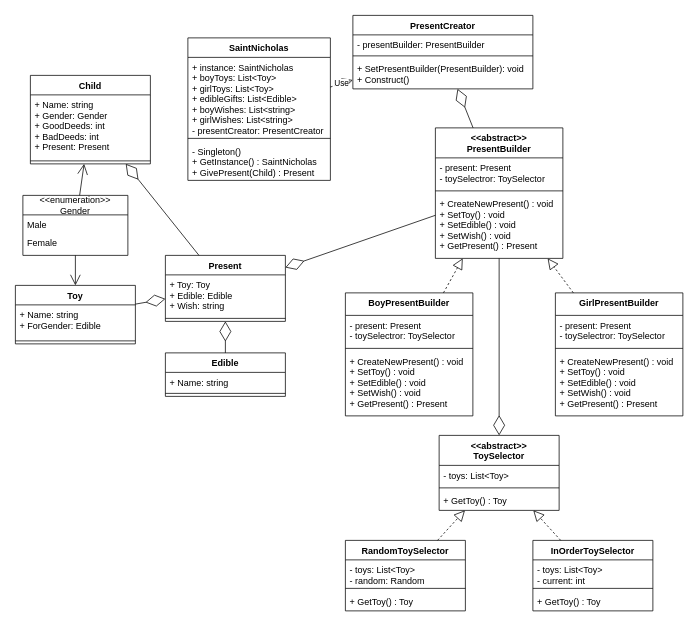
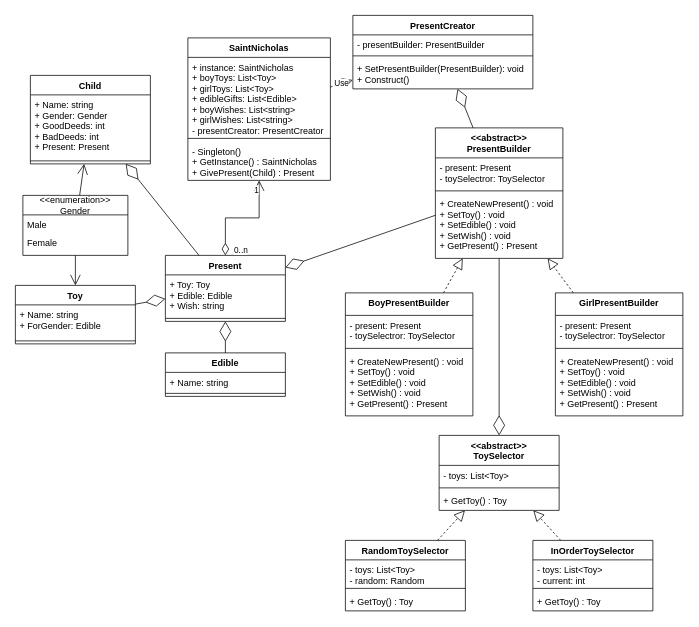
  <mxCell id="0" />
  <mxCell id="1" parent="0" />
  <mxCell id="2" value="SaintNicholas" style="swimlane;fontStyle=1;align=center;verticalAlign=top;childLayout=stackLayout;horizontal=1;startSize=26;horizontalStack=0;resizeParent=1;resizeParentMax=0;resizeLast=0;collapsible=1;marginBottom=0;" vertex="1" parent="1"><mxGeometry x="250" y="50" width="190" height="190" as="geometry" /></mxCell>
  <mxCell id="3" value="+ instance: SaintNicholas&#10;+ boyToys: List&lt;Toy&gt;&#10;+ girlToys: List&lt;Toy&gt;&#10;+ edibleGifts: List&lt;Edible&gt;&#10;+ boyWishes: List&lt;string&gt;&#10;+ girlWishes: List&lt;string&gt;&#10;- presentCreator: PresentCreator" style="text;strokeColor=none;fillColor=none;align=left;verticalAlign=top;spacingLeft=4;spacingRight=4;overflow=hidden;rotatable=0;points=[[0,0.5],[1,0.5]];portConstraint=eastwest;" vertex="1" parent="2"><mxGeometry y="26" width="190" height="104" as="geometry" /></mxCell>
  <mxCell id="4" value="" style="line;strokeWidth=1;fillColor=none;align=left;verticalAlign=middle;spacingTop=-1;spacingLeft=3;spacingRight=3;rotatable=0;labelPosition=right;points=[];portConstraint=eastwest;" vertex="1" parent="2"><mxGeometry y="130" width="190" height="8" as="geometry" /></mxCell>
  <mxCell id="5" value="- Singleton()&#10;+ GetInstance() : SaintNicholas&#10;+ GivePresent(Child) : Present" style="text;strokeColor=none;fillColor=none;align=left;verticalAlign=top;spacingLeft=4;spacingRight=4;overflow=hidden;rotatable=0;points=[[0,0.5],[1,0.5]];portConstraint=eastwest;" vertex="1" parent="2"><mxGeometry y="138" width="190" height="52" as="geometry" /></mxCell>
  <mxCell id="6" value="Child" style="swimlane;fontStyle=1;align=center;verticalAlign=top;childLayout=stackLayout;horizontal=1;startSize=26;horizontalStack=0;resizeParent=1;resizeParentMax=0;resizeLast=0;collapsible=1;marginBottom=0;" vertex="1" parent="1"><mxGeometry x="40" y="100" width="160" height="118" as="geometry" /></mxCell>
  <mxCell id="7" value="+ Name: string&#10;+ Gender: Gender&#10;+ GoodDeeds: int&#10;+ BadDeeds: int&#10;+ Present: Present" style="text;strokeColor=none;fillColor=none;align=left;verticalAlign=top;spacingLeft=4;spacingRight=4;overflow=hidden;rotatable=0;points=[[0,0.5],[1,0.5]];portConstraint=eastwest;" vertex="1" parent="6"><mxGeometry y="26" width="160" height="84" as="geometry" /></mxCell>
  <mxCell id="8" value="" style="line;strokeWidth=1;fillColor=none;align=left;verticalAlign=middle;spacingTop=-1;spacingLeft=3;spacingRight=3;rotatable=0;labelPosition=right;points=[];portConstraint=eastwest;" vertex="1" parent="6"><mxGeometry y="110" width="160" height="8" as="geometry" /></mxCell>
  <mxCell id="9" value="&lt;&lt;enumeration&gt;&gt;&#10;Gender" style="swimlane;fontStyle=0;childLayout=stackLayout;horizontal=1;startSize=26;fillColor=none;horizontalStack=0;resizeParent=1;resizeParentMax=0;resizeLast=0;collapsible=1;marginBottom=0;" vertex="1" parent="1"><mxGeometry x="30" y="260" width="140" height="80" as="geometry" /></mxCell>
  <mxCell id="10" value="Male" style="text;strokeColor=none;fillColor=none;align=left;verticalAlign=top;spacingLeft=4;spacingRight=4;overflow=hidden;rotatable=0;points=[[0,0.5],[1,0.5]];portConstraint=eastwest;" vertex="1" parent="9"><mxGeometry y="26" width="140" height="24" as="geometry" /></mxCell>
  <mxCell id="11" value="Female" style="text;strokeColor=none;fillColor=none;align=left;verticalAlign=top;spacingLeft=4;spacingRight=4;overflow=hidden;rotatable=0;points=[[0,0.5],[1,0.5]];portConstraint=eastwest;" vertex="1" parent="9"><mxGeometry y="50" width="140" height="30" as="geometry" /></mxCell>
  <mxCell id="12" value="Present" style="swimlane;fontStyle=1;align=center;verticalAlign=top;childLayout=stackLayout;horizontal=1;startSize=26;horizontalStack=0;resizeParent=1;resizeParentMax=0;resizeLast=0;collapsible=1;marginBottom=0;" vertex="1" parent="1"><mxGeometry x="220" y="340" width="160" height="88" as="geometry" /></mxCell>
  <mxCell id="13" value="+ Toy: Toy&#10;+ Edible: Edible&#10;+ Wish: string" style="text;strokeColor=none;fillColor=none;align=left;verticalAlign=top;spacingLeft=4;spacingRight=4;overflow=hidden;rotatable=0;points=[[0,0.5],[1,0.5]];portConstraint=eastwest;" vertex="1" parent="12"><mxGeometry y="26" width="160" height="54" as="geometry" /></mxCell>
  <mxCell id="14" value="" style="line;strokeWidth=1;fillColor=none;align=left;verticalAlign=middle;spacingTop=-1;spacingLeft=3;spacingRight=3;rotatable=0;labelPosition=right;points=[];portConstraint=eastwest;" vertex="1" parent="12"><mxGeometry y="80" width="160" height="8" as="geometry" /></mxCell>
  <mxCell id="15" value="Toy" style="swimlane;fontStyle=1;align=center;verticalAlign=top;childLayout=stackLayout;horizontal=1;startSize=26;horizontalStack=0;resizeParent=1;resizeParentMax=0;resizeLast=0;collapsible=1;marginBottom=0;" vertex="1" parent="1"><mxGeometry x="20" y="380" width="160" height="78" as="geometry" /></mxCell>
  <mxCell id="16" value="+ Name: string&#10;+ ForGender: Edible" style="text;strokeColor=none;fillColor=none;align=left;verticalAlign=top;spacingLeft=4;spacingRight=4;overflow=hidden;rotatable=0;points=[[0,0.5],[1,0.5]];portConstraint=eastwest;" vertex="1" parent="15"><mxGeometry y="26" width="160" height="44" as="geometry" /></mxCell>
  <mxCell id="17" value="" style="line;strokeWidth=1;fillColor=none;align=left;verticalAlign=middle;spacingTop=-1;spacingLeft=3;spacingRight=3;rotatable=0;labelPosition=right;points=[];portConstraint=eastwest;" vertex="1" parent="15"><mxGeometry y="70" width="160" height="8" as="geometry" /></mxCell>
  <mxCell id="18" value="Edible" style="swimlane;fontStyle=1;align=center;verticalAlign=top;childLayout=stackLayout;horizontal=1;startSize=26;horizontalStack=0;resizeParent=1;resizeParentMax=0;resizeLast=0;collapsible=1;marginBottom=0;" vertex="1" parent="1"><mxGeometry x="220" y="470" width="160" height="58" as="geometry" /></mxCell>
  <mxCell id="19" value="+ Name: string" style="text;strokeColor=none;fillColor=none;align=left;verticalAlign=top;spacingLeft=4;spacingRight=4;overflow=hidden;rotatable=0;points=[[0,0.5],[1,0.5]];portConstraint=eastwest;" vertex="1" parent="18"><mxGeometry y="26" width="160" height="24" as="geometry" /></mxCell>
  <mxCell id="20" value="" style="line;strokeWidth=1;fillColor=none;align=left;verticalAlign=middle;spacingTop=-1;spacingLeft=3;spacingRight=3;rotatable=0;labelPosition=right;points=[];portConstraint=eastwest;" vertex="1" parent="18"><mxGeometry y="50" width="160" height="8" as="geometry" /></mxCell>
  <mxCell id="21" value="&lt;&lt;abstract&gt;&gt;&#10;PresentBuilder" style="swimlane;fontStyle=1;align=center;verticalAlign=top;childLayout=stackLayout;horizontal=1;startSize=40;horizontalStack=0;resizeParent=1;resizeParentMax=0;resizeLast=0;collapsible=1;marginBottom=0;" vertex="1" parent="1"><mxGeometry x="580" y="170" width="170" height="174" as="geometry" /></mxCell>
  <mxCell id="22" value="- present: Present&#10;- toySelectror: ToySelector" style="text;strokeColor=none;fillColor=none;align=left;verticalAlign=top;spacingLeft=4;spacingRight=4;overflow=hidden;rotatable=0;points=[[0,0.5],[1,0.5]];portConstraint=eastwest;" vertex="1" parent="21"><mxGeometry y="40" width="170" height="40" as="geometry" /></mxCell>
  <mxCell id="23" value="" style="line;strokeWidth=1;fillColor=none;align=left;verticalAlign=middle;spacingTop=-1;spacingLeft=3;spacingRight=3;rotatable=0;labelPosition=right;points=[];portConstraint=eastwest;" vertex="1" parent="21"><mxGeometry y="80" width="170" height="8" as="geometry" /></mxCell>
  <mxCell id="24" value="+ CreateNewPresent() : void&#10;+ SetToy() : void&#10;+ SetEdible() : void&#10;+ SetWish() : void&#10;+ GetPresent() : Present" style="text;strokeColor=none;fillColor=none;align=left;verticalAlign=top;spacingLeft=4;spacingRight=4;overflow=hidden;rotatable=0;points=[[0,0.5],[1,0.5]];portConstraint=eastwest;" vertex="1" parent="21"><mxGeometry y="88" width="170" height="86" as="geometry" /></mxCell>
  <mxCell id="25" value="BoyPresentBuilder" style="swimlane;fontStyle=1;align=center;verticalAlign=top;childLayout=stackLayout;horizontal=1;startSize=30;horizontalStack=0;resizeParent=1;resizeParentMax=0;resizeLast=0;collapsible=1;marginBottom=0;" vertex="1" parent="1"><mxGeometry x="460" y="390" width="170" height="164" as="geometry" /></mxCell>
  <mxCell id="26" value="- present: Present&#10;- toySelectror: ToySelector" style="text;strokeColor=none;fillColor=none;align=left;verticalAlign=top;spacingLeft=4;spacingRight=4;overflow=hidden;rotatable=0;points=[[0,0.5],[1,0.5]];portConstraint=eastwest;" vertex="1" parent="25"><mxGeometry y="30" width="170" height="40" as="geometry" /></mxCell>
  <mxCell id="27" value="" style="line;strokeWidth=1;fillColor=none;align=left;verticalAlign=middle;spacingTop=-1;spacingLeft=3;spacingRight=3;rotatable=0;labelPosition=right;points=[];portConstraint=eastwest;" vertex="1" parent="25"><mxGeometry y="70" width="170" height="8" as="geometry" /></mxCell>
  <mxCell id="28" value="+ CreateNewPresent() : void&#10;+ SetToy() : void&#10;+ SetEdible() : void&#10;+ SetWish() : void&#10;+ GetPresent() : Present" style="text;strokeColor=none;fillColor=none;align=left;verticalAlign=top;spacingLeft=4;spacingRight=4;overflow=hidden;rotatable=0;points=[[0,0.5],[1,0.5]];portConstraint=eastwest;" vertex="1" parent="25"><mxGeometry y="78" width="170" height="86" as="geometry" /></mxCell>
  <mxCell id="29" value="GirlPresentBuilder" style="swimlane;fontStyle=1;align=center;verticalAlign=top;childLayout=stackLayout;horizontal=1;startSize=30;horizontalStack=0;resizeParent=1;resizeParentMax=0;resizeLast=0;collapsible=1;marginBottom=0;" vertex="1" parent="1"><mxGeometry x="740" y="390" width="170" height="164" as="geometry" /></mxCell>
  <mxCell id="30" value="- present: Present&#10;- toySelectror: ToySelector" style="text;strokeColor=none;fillColor=none;align=left;verticalAlign=top;spacingLeft=4;spacingRight=4;overflow=hidden;rotatable=0;points=[[0,0.5],[1,0.5]];portConstraint=eastwest;" vertex="1" parent="29"><mxGeometry y="30" width="170" height="40" as="geometry" /></mxCell>
  <mxCell id="31" value="" style="line;strokeWidth=1;fillColor=none;align=left;verticalAlign=middle;spacingTop=-1;spacingLeft=3;spacingRight=3;rotatable=0;labelPosition=right;points=[];portConstraint=eastwest;" vertex="1" parent="29"><mxGeometry y="70" width="170" height="8" as="geometry" /></mxCell>
  <mxCell id="32" value="+ CreateNewPresent() : void&#10;+ SetToy() : void&#10;+ SetEdible() : void&#10;+ SetWish() : void&#10;+ GetPresent() : Present" style="text;strokeColor=none;fillColor=none;align=left;verticalAlign=top;spacingLeft=4;spacingRight=4;overflow=hidden;rotatable=0;points=[[0,0.5],[1,0.5]];portConstraint=eastwest;" vertex="1" parent="29"><mxGeometry y="78" width="170" height="86" as="geometry" /></mxCell>
  <mxCell id="33" value="PresentCreator" style="swimlane;fontStyle=1;align=center;verticalAlign=top;childLayout=stackLayout;horizontal=1;startSize=26;horizontalStack=0;resizeParent=1;resizeParentMax=0;resizeLast=0;collapsible=1;marginBottom=0;" vertex="1" parent="1"><mxGeometry x="470" y="20" width="240" height="98" as="geometry" /></mxCell>
  <mxCell id="34" value="- presentBuilder: PresentBuilder" style="text;strokeColor=none;fillColor=none;align=left;verticalAlign=top;spacingLeft=4;spacingRight=4;overflow=hidden;rotatable=0;points=[[0,0.5],[1,0.5]];portConstraint=eastwest;" vertex="1" parent="33"><mxGeometry y="26" width="240" height="24" as="geometry" /></mxCell>
  <mxCell id="35" value="" style="line;strokeWidth=1;fillColor=none;align=left;verticalAlign=middle;spacingTop=-1;spacingLeft=3;spacingRight=3;rotatable=0;labelPosition=right;points=[];portConstraint=eastwest;" vertex="1" parent="33"><mxGeometry y="50" width="240" height="8" as="geometry" /></mxCell>
  <mxCell id="36" value="+ SetPresentBuilder(PresentBuilder): void&#10;+ Construct()" style="text;strokeColor=none;fillColor=none;align=left;verticalAlign=top;spacingLeft=4;spacingRight=4;overflow=hidden;rotatable=0;points=[[0,0.5],[1,0.5]];portConstraint=eastwest;" vertex="1" parent="33"><mxGeometry y="58" width="240" height="40" as="geometry" /></mxCell>
  <mxCell id="37" value="&lt;&lt;abstract&gt;&gt;&#10;ToySelector" style="swimlane;fontStyle=1;align=center;verticalAlign=top;childLayout=stackLayout;horizontal=1;startSize=40;horizontalStack=0;resizeParent=1;resizeParentMax=0;resizeLast=0;collapsible=1;marginBottom=0;" vertex="1" parent="1"><mxGeometry x="585" y="580" width="160" height="100" as="geometry" /></mxCell>
  <mxCell id="38" value="- toys: List&lt;Toy&gt;" style="text;strokeColor=none;fillColor=none;align=left;verticalAlign=top;spacingLeft=4;spacingRight=4;overflow=hidden;rotatable=0;points=[[0,0.5],[1,0.5]];portConstraint=eastwest;" vertex="1" parent="37"><mxGeometry y="40" width="160" height="26" as="geometry" /></mxCell>
  <mxCell id="39" value="" style="line;strokeWidth=1;fillColor=none;align=left;verticalAlign=middle;spacingTop=-1;spacingLeft=3;spacingRight=3;rotatable=0;labelPosition=right;points=[];portConstraint=eastwest;" vertex="1" parent="37"><mxGeometry y="66" width="160" height="8" as="geometry" /></mxCell>
  <mxCell id="40" value="+ GetToy() : Toy" style="text;strokeColor=none;fillColor=none;align=left;verticalAlign=top;spacingLeft=4;spacingRight=4;overflow=hidden;rotatable=0;points=[[0,0.5],[1,0.5]];portConstraint=eastwest;" vertex="1" parent="37"><mxGeometry y="74" width="160" height="26" as="geometry" /></mxCell>
  <mxCell id="41" value="RandomToySelector" style="swimlane;fontStyle=1;align=center;verticalAlign=top;childLayout=stackLayout;horizontal=1;startSize=26;horizontalStack=0;resizeParent=1;resizeParentMax=0;resizeLast=0;collapsible=1;marginBottom=0;" vertex="1" parent="1"><mxGeometry x="460" y="720" width="160" height="94" as="geometry" /></mxCell>
  <mxCell id="42" value="- toys: List&lt;Toy&gt;&#10;- random: Random" style="text;strokeColor=none;fillColor=none;align=left;verticalAlign=top;spacingLeft=4;spacingRight=4;overflow=hidden;rotatable=0;points=[[0,0.5],[1,0.5]];portConstraint=eastwest;" vertex="1" parent="41"><mxGeometry y="26" width="160" height="34" as="geometry" /></mxCell>
  <mxCell id="43" value="" style="line;strokeWidth=1;fillColor=none;align=left;verticalAlign=middle;spacingTop=-1;spacingLeft=3;spacingRight=3;rotatable=0;labelPosition=right;points=[];portConstraint=eastwest;" vertex="1" parent="41"><mxGeometry y="60" width="160" height="8" as="geometry" /></mxCell>
  <mxCell id="44" value="+ GetToy() : Toy" style="text;strokeColor=none;fillColor=none;align=left;verticalAlign=top;spacingLeft=4;spacingRight=4;overflow=hidden;rotatable=0;points=[[0,0.5],[1,0.5]];portConstraint=eastwest;" vertex="1" parent="41"><mxGeometry y="68" width="160" height="26" as="geometry" /></mxCell>
  <mxCell id="45" value="InOrderToySelector" style="swimlane;fontStyle=1;align=center;verticalAlign=top;childLayout=stackLayout;horizontal=1;startSize=26;horizontalStack=0;resizeParent=1;resizeParentMax=0;resizeLast=0;collapsible=1;marginBottom=0;" vertex="1" parent="1"><mxGeometry x="710" y="720" width="160" height="94" as="geometry" /></mxCell>
  <mxCell id="46" value="- toys: List&lt;Toy&gt;&#10;- current: int" style="text;strokeColor=none;fillColor=none;align=left;verticalAlign=top;spacingLeft=4;spacingRight=4;overflow=hidden;rotatable=0;points=[[0,0.5],[1,0.5]];portConstraint=eastwest;" vertex="1" parent="45"><mxGeometry y="26" width="160" height="34" as="geometry" /></mxCell>
  <mxCell id="47" value="" style="line;strokeWidth=1;fillColor=none;align=left;verticalAlign=middle;spacingTop=-1;spacingLeft=3;spacingRight=3;rotatable=0;labelPosition=right;points=[];portConstraint=eastwest;" vertex="1" parent="45"><mxGeometry y="60" width="160" height="8" as="geometry" /></mxCell>
  <mxCell id="48" value="+ GetToy() : Toy" style="text;strokeColor=none;fillColor=none;align=left;verticalAlign=top;spacingLeft=4;spacingRight=4;overflow=hidden;rotatable=0;points=[[0,0.5],[1,0.5]];portConstraint=eastwest;" vertex="1" parent="45"><mxGeometry y="68" width="160" height="26" as="geometry" /></mxCell>
  <mxCell id="49" value="" style="endArrow=diamondThin;endFill=0;endSize=24;html=1;rounded=0;" edge="1" parent="1" source="12" target="6"><mxGeometry width="160" relative="1" as="geometry"><mxPoint x="360" y="380" as="sourcePoint" /><mxPoint x="520" y="380" as="targetPoint" /></mxGeometry></mxCell>
  <mxCell id="50" value="" style="endArrow=diamondThin;endFill=0;endSize=24;html=1;rounded=0;" edge="1" parent="1" source="18" target="12"><mxGeometry width="160" relative="1" as="geometry"><mxPoint x="150" y="500" as="sourcePoint" /><mxPoint x="310" y="500" as="targetPoint" /></mxGeometry></mxCell>
  <mxCell id="51" value="" style="endArrow=diamondThin;endFill=0;endSize=24;html=1;rounded=0;" edge="1" parent="1" source="15" target="12"><mxGeometry width="160" relative="1" as="geometry"><mxPoint x="160" y="368.565" as="sourcePoint" /><mxPoint x="230" y="380.435" as="targetPoint" /></mxGeometry></mxCell>
  <mxCell id="52" value="" style="endArrow=block;dashed=1;endFill=0;endSize=12;html=1;rounded=0;" edge="1" parent="1" source="45" target="37"><mxGeometry width="160" relative="1" as="geometry"><mxPoint x="960" y="510" as="sourcePoint" /><mxPoint x="1120" y="510" as="targetPoint" /></mxGeometry></mxCell>
  <mxCell id="53" value="" style="endArrow=block;dashed=1;endFill=0;endSize=12;html=1;rounded=0;" edge="1" parent="1" source="41" target="37"><mxGeometry width="160" relative="1" as="geometry"><mxPoint x="955.154" y="730" as="sourcePoint" /><mxPoint x="886.432" y="600" as="targetPoint" /></mxGeometry></mxCell>
  <mxCell id="54" value="" style="endArrow=block;dashed=1;endFill=0;endSize=12;html=1;rounded=0;" edge="1" parent="1" source="25" target="21"><mxGeometry width="160" relative="1" as="geometry"><mxPoint x="530.002" y="390" as="sourcePoint" /><mxPoint x="579.743" y="294" as="targetPoint" /></mxGeometry></mxCell>
  <mxCell id="55" value="" style="endArrow=block;dashed=1;endFill=0;endSize=12;html=1;rounded=0;" edge="1" parent="1" source="29" target="21"><mxGeometry width="160" relative="1" as="geometry"><mxPoint x="408.641" y="370" as="sourcePoint" /><mxPoint x="419.308" y="344" as="targetPoint" /></mxGeometry></mxCell>
  <mxCell id="56" value="" style="endArrow=diamondThin;endFill=0;endSize=24;html=1;rounded=0;" edge="1" parent="1" source="21" target="33"><mxGeometry width="160" relative="1" as="geometry"><mxPoint x="860" y="130" as="sourcePoint" /><mxPoint x="938.909" y="192" as="targetPoint" /></mxGeometry></mxCell>
+ <mxCell id="57" value="" style="endArrow=open;html=1;endSize=12;startArrow=diamondThin;startSize=14;startFill=0;edgeStyle=orthogonalEdgeStyle;rounded=0;" edge="1" parent="1" source="12" target="2"><mxGeometry relative="1" as="geometry"><mxPoint x="130" y="270" as="sourcePoint" /><mxPoint x="290" y="270" as="targetPoint" /></mxGeometry></mxCell>
+ <mxCell id="58" value="0..n" style="edgeLabel;resizable=0;html=1;align=left;verticalAlign=top;" connectable="0" vertex="1" parent="57"><mxGeometry x="-1" relative="1" as="geometry"><mxPoint x="10" y="-20" as="offset" /></mxGeometry></mxCell>
+ <mxCell id="59" value="1" style="edgeLabel;resizable=0;html=1;align=right;verticalAlign=top;" connectable="0" vertex="1" parent="57"><mxGeometry x="1" relative="1" as="geometry" /></mxCell>
  <mxCell id="60" value="Use" style="endArrow=open;endSize=12;dashed=1;html=1;rounded=0;" edge="1" parent="1" source="2" target="33"><mxGeometry width="160" relative="1" as="geometry"><mxPoint x="520" y="160" as="sourcePoint" /><mxPoint x="393.8" y="250" as="targetPoint" /></mxGeometry></mxCell>
  <mxCell id="61" value="" style="endArrow=diamondThin;endFill=0;endSize=24;html=1;rounded=0;" edge="1" parent="1" source="21" target="37"><mxGeometry width="160" relative="1" as="geometry"><mxPoint x="640" y="259.444" as="sourcePoint" /><mxPoint x="530" y="249.667" as="targetPoint" /></mxGeometry></mxCell>
  <mxCell id="62" value="" style="endArrow=diamondThin;endFill=0;endSize=24;html=1;rounded=0;" edge="1" parent="1" source="21" target="12"><mxGeometry width="160" relative="1" as="geometry"><mxPoint x="965" y="204" as="sourcePoint" /><mxPoint x="965" y="438" as="targetPoint" /></mxGeometry></mxCell>
  <mxCell id="63" value="" style="endArrow=open;endFill=1;endSize=12;html=1;rounded=0;" edge="1" parent="1" source="9" target="6"><mxGeometry width="160" relative="1" as="geometry"><mxPoint x="460" y="410" as="sourcePoint" /><mxPoint x="620" y="410" as="targetPoint" /></mxGeometry></mxCell>
  <mxCell id="64" value="" style="endArrow=open;endFill=1;endSize=12;html=1;rounded=0;" edge="1" parent="1" source="9" target="15"><mxGeometry width="160" relative="1" as="geometry"><mxPoint x="102.214" y="260" as="sourcePoint" /><mxPoint x="111.985" y="228" as="targetPoint" /></mxGeometry></mxCell>
